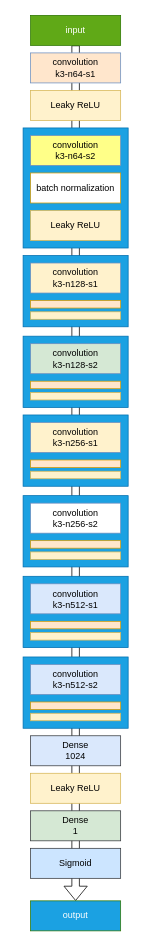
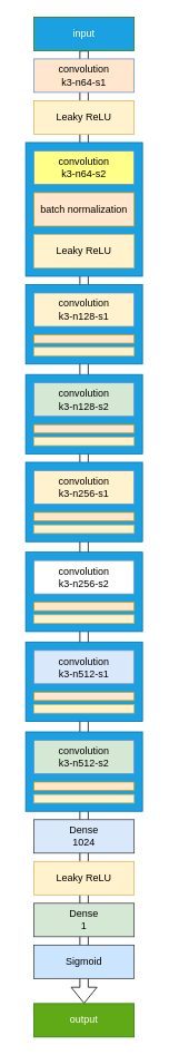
  <mxCell id="0" />
  <mxCell id="1" parent="0" />
  <mxCell id="2" value="" style="shape=flexArrow;endArrow=classic;html=1;exitX=0.5;exitY=1;exitDx=0;exitDy=0;" edge="1" parent="1" source="4"><mxGeometry x="-460" y="-595" width="50" height="50" as="geometry"><mxPoint x="100" y="10" as="sourcePoint" /><mxPoint x="100" y="1200" as="targetPoint" /></mxGeometry></mxCell>
  <mxCell id="3" value="" style="rounded=0;whiteSpace=wrap;html=1;fillColor=#1ba1e2;strokeColor=#006EAF;fontColor=#ffffff;rotation=90;" vertex="1" parent="1"><mxGeometry x="20" y="180" width="160" height="140" as="geometry" /></mxCell>
- <mxCell id="4" value="input" style="rounded=0;whiteSpace=wrap;html=1;rotation=0;fillColor=#60a917;strokeColor=#2D7600;fontColor=#ffffff;" vertex="1" parent="1"><mxGeometry x="40" y="20" width="120" height="40" as="geometry" /></mxCell>
+ <mxCell id="4" value="input" style="rounded=0;whiteSpace=wrap;html=1;rotation=0;fillColor=#1ba1e2;strokeColor=#2D7600;fontColor=#ffffff;" vertex="1" parent="1"><mxGeometry x="40" y="20" width="120" height="40" as="geometry" /></mxCell>
  <mxCell id="5" value="&lt;div&gt;convolution&lt;/div&gt;&lt;div&gt;k3-n64-s1&lt;br&gt;&lt;/div&gt;" style="rounded=0;whiteSpace=wrap;html=1;rotation=0;fillColor=#ffe6cc;strokeColor=#6c8ebf;" vertex="1" parent="1"><mxGeometry x="40" y="70" width="120" height="40" as="geometry" /></mxCell>
  <mxCell id="6" value="Leaky ReLU" style="rounded=0;whiteSpace=wrap;html=1;rotation=0;fillColor=#fff2cc;strokeColor=#d6b656;" vertex="1" parent="1"><mxGeometry x="40" y="120" width="120" height="40" as="geometry" /></mxCell>
  <mxCell id="7" value="&lt;div&gt;convolution&lt;/div&gt;&lt;div&gt;k3-n64-s2&lt;/div&gt;" style="rounded=0;whiteSpace=wrap;html=1;rotation=0;fillColor=#ffff88;strokeColor=#6c8ebf;" vertex="1" parent="1"><mxGeometry x="40" y="180" width="120" height="40" as="geometry" /></mxCell>
- <mxCell id="8" value="batch normalization" style="rounded=0;whiteSpace=wrap;html=1;rotation=0;fillColor=#ffffff;strokeColor=#d79b00;" vertex="1" parent="1"><mxGeometry x="40" y="230" width="120" height="40" as="geometry" /></mxCell>
- <mxCell id="9" value="output" style="rounded=0;whiteSpace=wrap;html=1;rotation=0;fillColor=#1ba1e2;strokeColor=#2D7600;fontColor=#ffffff;" vertex="1" parent="1"><mxGeometry x="40" y="1200" width="120" height="40" as="geometry" /></mxCell>
+ <mxCell id="8" value="batch normalization" style="rounded=0;whiteSpace=wrap;html=1;rotation=0;fillColor=#ffe6cc;strokeColor=#d79b00;" vertex="1" parent="1"><mxGeometry x="40" y="230" width="120" height="40" as="geometry" /></mxCell>
+ <mxCell id="9" value="output" style="rounded=0;whiteSpace=wrap;html=1;rotation=0;fillColor=#60a917;strokeColor=#2D7600;fontColor=#ffffff;" vertex="1" parent="1"><mxGeometry x="40" y="1200" width="120" height="40" as="geometry" /></mxCell>
  <mxCell id="10" value="Leaky ReLU" style="rounded=0;whiteSpace=wrap;html=1;rotation=0;fillColor=#fff2cc;strokeColor=#d6b656;" vertex="1" parent="1"><mxGeometry x="40" y="280" width="120" height="40" as="geometry" /></mxCell>
  <mxCell id="11" value="" style="rounded=0;whiteSpace=wrap;html=1;fillColor=#1ba1e2;strokeColor=#006EAF;fontColor=#ffffff;rotation=90;" vertex="1" parent="1"><mxGeometry x="52.5" y="317.5" width="95" height="140" as="geometry" /></mxCell>
  <mxCell id="12" value="&lt;div&gt;convolution&lt;/div&gt;&lt;div&gt;k3-n128-s1&lt;/div&gt;" style="rounded=0;whiteSpace=wrap;html=1;rotation=0;fillColor=#fff2cc;strokeColor=#6c8ebf;" vertex="1" parent="1"><mxGeometry x="40" y="350" width="120" height="40" as="geometry" /></mxCell>
  <mxCell id="13" value="" style="rounded=0;whiteSpace=wrap;html=1;rotation=0;fillColor=#ffe6cc;strokeColor=#d79b00;" vertex="1" parent="1"><mxGeometry x="40" y="400" width="120" height="10" as="geometry" /></mxCell>
  <mxCell id="14" value="" style="rounded=0;whiteSpace=wrap;html=1;rotation=0;fillColor=#fff2cc;strokeColor=#d6b656;" vertex="1" parent="1"><mxGeometry x="40" y="415" width="120" height="10" as="geometry" /></mxCell>
  <mxCell id="15" value="" style="rounded=0;whiteSpace=wrap;html=1;fillColor=#1ba1e2;strokeColor=#006EAF;fontColor=#ffffff;rotation=90;" vertex="1" parent="1"><mxGeometry x="52.5" y="425" width="95" height="140" as="geometry" /></mxCell>
  <mxCell id="16" value="&lt;div&gt;convolution&lt;/div&gt;&lt;div&gt;k3-n128-s2&lt;/div&gt;" style="rounded=0;whiteSpace=wrap;html=1;rotation=0;fillColor=#d5e8d4;strokeColor=#6c8ebf;" vertex="1" parent="1"><mxGeometry x="40" y="457.5" width="120" height="40" as="geometry" /></mxCell>
  <mxCell id="17" value="" style="rounded=0;whiteSpace=wrap;html=1;rotation=0;fillColor=#ffe6cc;strokeColor=#d79b00;" vertex="1" parent="1"><mxGeometry x="40" y="507.5" width="120" height="10" as="geometry" /></mxCell>
  <mxCell id="18" value="" style="rounded=0;whiteSpace=wrap;html=1;rotation=0;fillColor=#fff2cc;strokeColor=#d6b656;" vertex="1" parent="1"><mxGeometry x="40" y="522.5" width="120" height="10" as="geometry" /></mxCell>
  <mxCell id="19" value="" style="rounded=0;whiteSpace=wrap;html=1;fillColor=#1ba1e2;strokeColor=#006EAF;fontColor=#ffffff;rotation=90;" vertex="1" parent="1"><mxGeometry x="52.5" y="530" width="95" height="140" as="geometry" /></mxCell>
  <mxCell id="20" value="&lt;div&gt;convolution&lt;/div&gt;&lt;div&gt;k3-n256-s1&lt;/div&gt;" style="rounded=0;whiteSpace=wrap;html=1;rotation=0;fillColor=#fff2cc;strokeColor=#6c8ebf;" vertex="1" parent="1"><mxGeometry x="40" y="562.5" width="120" height="40" as="geometry" /></mxCell>
  <mxCell id="21" value="" style="rounded=0;whiteSpace=wrap;html=1;rotation=0;fillColor=#ffe6cc;strokeColor=#d79b00;" vertex="1" parent="1"><mxGeometry x="40" y="612.5" width="120" height="10" as="geometry" /></mxCell>
  <mxCell id="22" value="" style="rounded=0;whiteSpace=wrap;html=1;rotation=0;fillColor=#fff2cc;strokeColor=#d6b656;" vertex="1" parent="1"><mxGeometry x="40" y="627.5" width="120" height="10" as="geometry" /></mxCell>
  <mxCell id="23" value="" style="rounded=0;whiteSpace=wrap;html=1;fillColor=#1ba1e2;strokeColor=#006EAF;fontColor=#ffffff;rotation=90;" vertex="1" parent="1"><mxGeometry x="52.5" y="637.5" width="95" height="140" as="geometry" /></mxCell>
  <mxCell id="24" value="&lt;div&gt;convolution&lt;/div&gt;&lt;div&gt;k3-n256-s2&lt;/div&gt;" style="rounded=0;whiteSpace=wrap;html=1;rotation=0;fillColor=#ffffff;strokeColor=#6c8ebf;" vertex="1" parent="1"><mxGeometry x="40" y="670" width="120" height="40" as="geometry" /></mxCell>
  <mxCell id="25" value="" style="rounded=0;whiteSpace=wrap;html=1;rotation=0;fillColor=#ffe6cc;strokeColor=#d79b00;" vertex="1" parent="1"><mxGeometry x="40" y="720" width="120" height="10" as="geometry" /></mxCell>
  <mxCell id="26" value="" style="rounded=0;whiteSpace=wrap;html=1;rotation=0;fillColor=#fff2cc;strokeColor=#d6b656;" vertex="1" parent="1"><mxGeometry x="40" y="735" width="120" height="10" as="geometry" /></mxCell>
  <mxCell id="27" value="" style="rounded=0;whiteSpace=wrap;html=1;fillColor=#1ba1e2;strokeColor=#006EAF;fontColor=#ffffff;rotation=90;" vertex="1" parent="1"><mxGeometry x="52.5" y="745" width="95" height="140" as="geometry" /></mxCell>
  <mxCell id="28" value="&lt;div&gt;convolution&lt;/div&gt;&lt;div&gt;k3-n512-s1&lt;/div&gt;" style="rounded=0;whiteSpace=wrap;html=1;rotation=0;fillColor=#dae8fc;strokeColor=#6c8ebf;" vertex="1" parent="1"><mxGeometry x="40" y="777.5" width="120" height="40" as="geometry" /></mxCell>
  <mxCell id="29" value="" style="rounded=0;whiteSpace=wrap;html=1;rotation=0;fillColor=#ffe6cc;strokeColor=#d79b00;" vertex="1" parent="1"><mxGeometry x="40" y="827.5" width="120" height="10" as="geometry" /></mxCell>
  <mxCell id="30" value="" style="rounded=0;whiteSpace=wrap;html=1;rotation=0;fillColor=#fff2cc;strokeColor=#d6b656;" vertex="1" parent="1"><mxGeometry x="40" y="842.5" width="120" height="10" as="geometry" /></mxCell>
  <mxCell id="31" value="" style="rounded=0;whiteSpace=wrap;html=1;fillColor=#1ba1e2;strokeColor=#006EAF;fontColor=#ffffff;rotation=90;" vertex="1" parent="1"><mxGeometry x="52.5" y="852.5" width="95" height="140" as="geometry" /></mxCell>
- <mxCell id="32" value="&lt;div&gt;convolution&lt;/div&gt;&lt;div&gt;k3-n512-s2&lt;/div&gt;" style="rounded=0;whiteSpace=wrap;html=1;rotation=0;fillColor=#dae8fc;strokeColor=#6c8ebf;" vertex="1" parent="1"><mxGeometry x="40" y="885" width="120" height="40" as="geometry" /></mxCell>
+ <mxCell id="32" value="&lt;div&gt;convolution&lt;/div&gt;&lt;div&gt;k3-n512-s2&lt;/div&gt;" style="rounded=0;whiteSpace=wrap;html=1;rotation=0;fillColor=#d5e8d4;strokeColor=#6c8ebf;" vertex="1" parent="1"><mxGeometry x="40" y="885" width="120" height="40" as="geometry" /></mxCell>
  <mxCell id="33" value="" style="rounded=0;whiteSpace=wrap;html=1;rotation=0;fillColor=#ffe6cc;strokeColor=#d79b00;" vertex="1" parent="1"><mxGeometry x="40" y="935" width="120" height="10" as="geometry" /></mxCell>
  <mxCell id="34" value="" style="rounded=0;whiteSpace=wrap;html=1;rotation=0;fillColor=#fff2cc;strokeColor=#d6b656;" vertex="1" parent="1"><mxGeometry x="40" y="950" width="120" height="10" as="geometry" /></mxCell>
  <mxCell id="35" value="&lt;div&gt;Dense&lt;/div&gt;&lt;div&gt;1024&lt;br&gt;&lt;/div&gt;" style="rounded=0;whiteSpace=wrap;html=1;rotation=0;fillColor=#dae8fc;strokeColor=#36393d;" vertex="1" parent="1"><mxGeometry x="40" y="980" width="120" height="40" as="geometry" /></mxCell>
  <mxCell id="36" value="Leaky ReLU" style="rounded=0;whiteSpace=wrap;html=1;rotation=0;fillColor=#fff2cc;strokeColor=#d6b656;" vertex="1" parent="1"><mxGeometry x="40" y="1030" width="120" height="40" as="geometry" /></mxCell>
  <mxCell id="37" value="&lt;div&gt;Dense&lt;/div&gt;&lt;div&gt;1&lt;br&gt;&lt;/div&gt;" style="rounded=0;whiteSpace=wrap;html=1;rotation=0;fillColor=#d5e8d4;strokeColor=#36393d;" vertex="1" parent="1"><mxGeometry x="40" y="1080" width="120" height="40" as="geometry" /></mxCell>
  <mxCell id="38" value="Sigmoid" style="rounded=0;whiteSpace=wrap;html=1;rotation=0;fillColor=#cce5ff;strokeColor=#36393d;" vertex="1" parent="1"><mxGeometry x="40" y="1130" width="120" height="40" as="geometry" /></mxCell>
